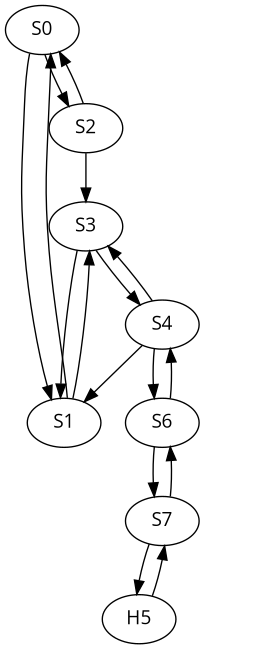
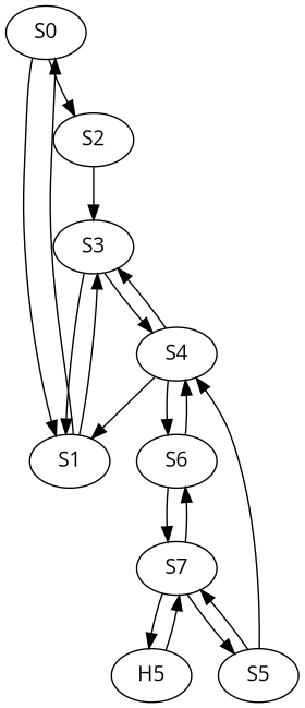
  strict digraph {
    fontname="Open Sans"
    node [fontname="Open Sans" type=switch]
    edge [dst_port=1 fontname="Open Sans" src_port=1]
    S0 [ip="10.0.0.0" mac="00:00:0a:00:00:00"]
    S2 [ip="10.0.0.2" mac="00:00:0a:00:00:02"]
    S1 [ip="10.0.0.1" mac="00:00:0a:00:00:01"]
    S3 [ip="10.0.0.3" mac="00:00:0a:00:00:03"]
    S4 [ip="10.0.0.4" mac="00:00:0a:00:00:04"]
    S6 [ip="10.0.0.6" mac="00:00:0a:00:00:06"]
    S7 [ip="10.0.0.7" mac="00:00:0a:00:00:07"]
+   S5 [ip="10.0.0.5" mac="00:00:0a:00:00:05"]
    n9 [ip="10.0.0.8" label=H5 mac="00:00:0a:00:00:08" type=host]
    S0 -> S2 [src_port=3]
    S0 -> S1 [src_port=2]
-   S2 -> S0 [dst_port=3]
    S2 -> S3 [dst_port=2 src_port=2]
    S1 -> S0 [dst_port=2]
    S1 -> S3 [src_port=2]
    S3 -> S1 [dst_port=2]
    S3 -> S4 [src_port=3]
    S4 -> S1 [src_port=2]
    S4 -> S3 [dst_port=3]
    S4 -> S6 [src_port=3]
    S6 -> S4 [dst_port=3]
    S6 -> S7 [dst_port=2 src_port=2]
    S7 -> S6 [dst_port=2 src_port=2]
+   S7 -> S5 [dst_port=2]
    S7 -> n9 [src_port=3]
+   S5 -> S4 [dst_port=2]
+   S5 -> S7 [src_port=2]
    n9 -> S7 [dst_port=3]
  }
